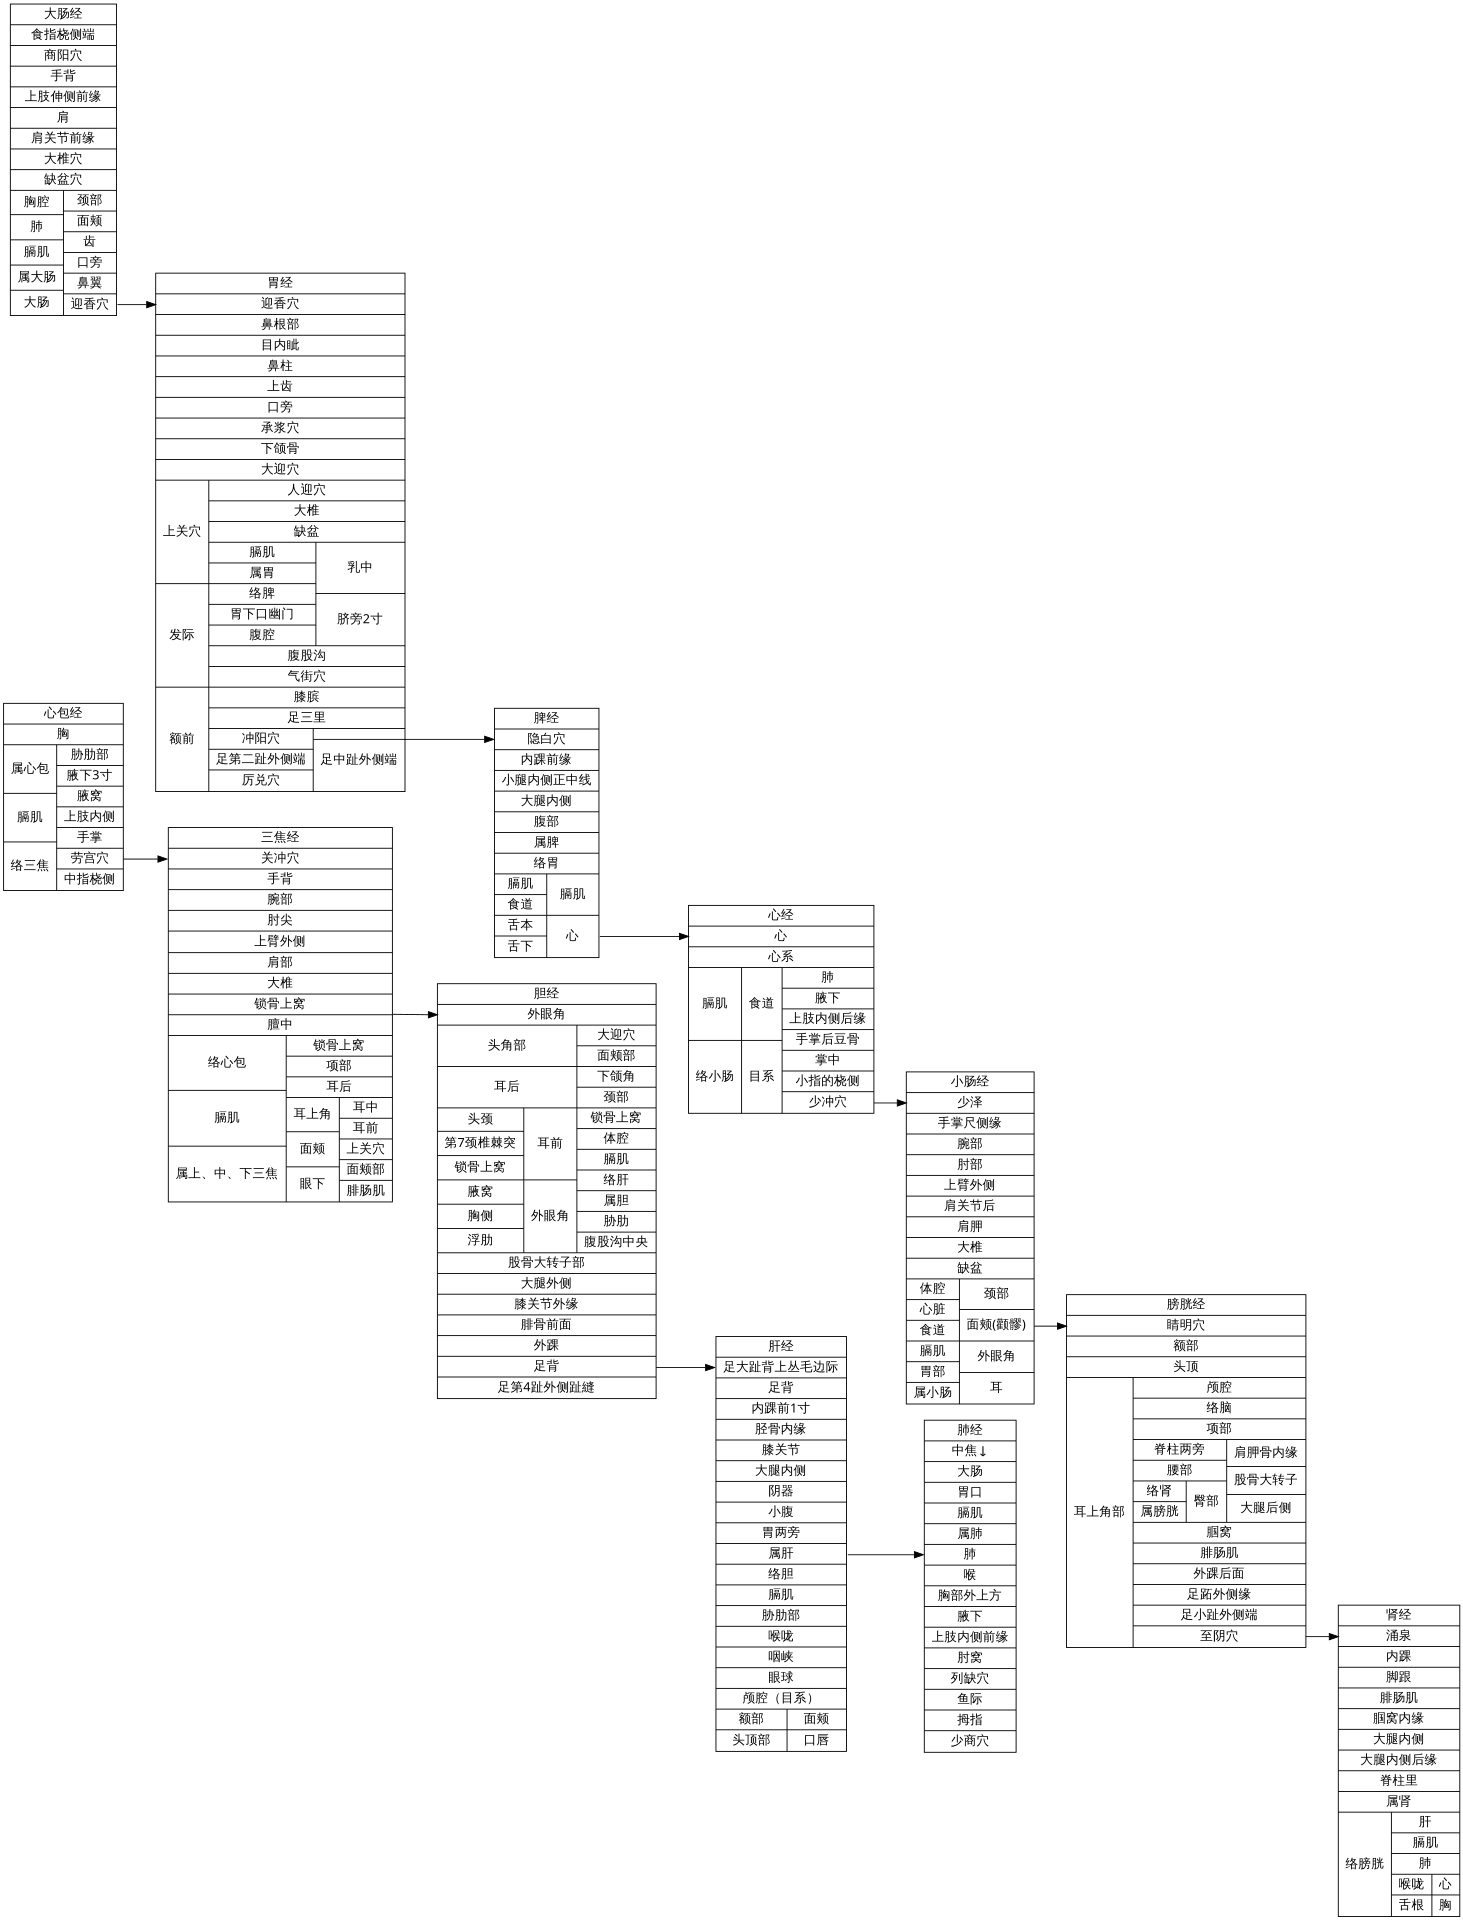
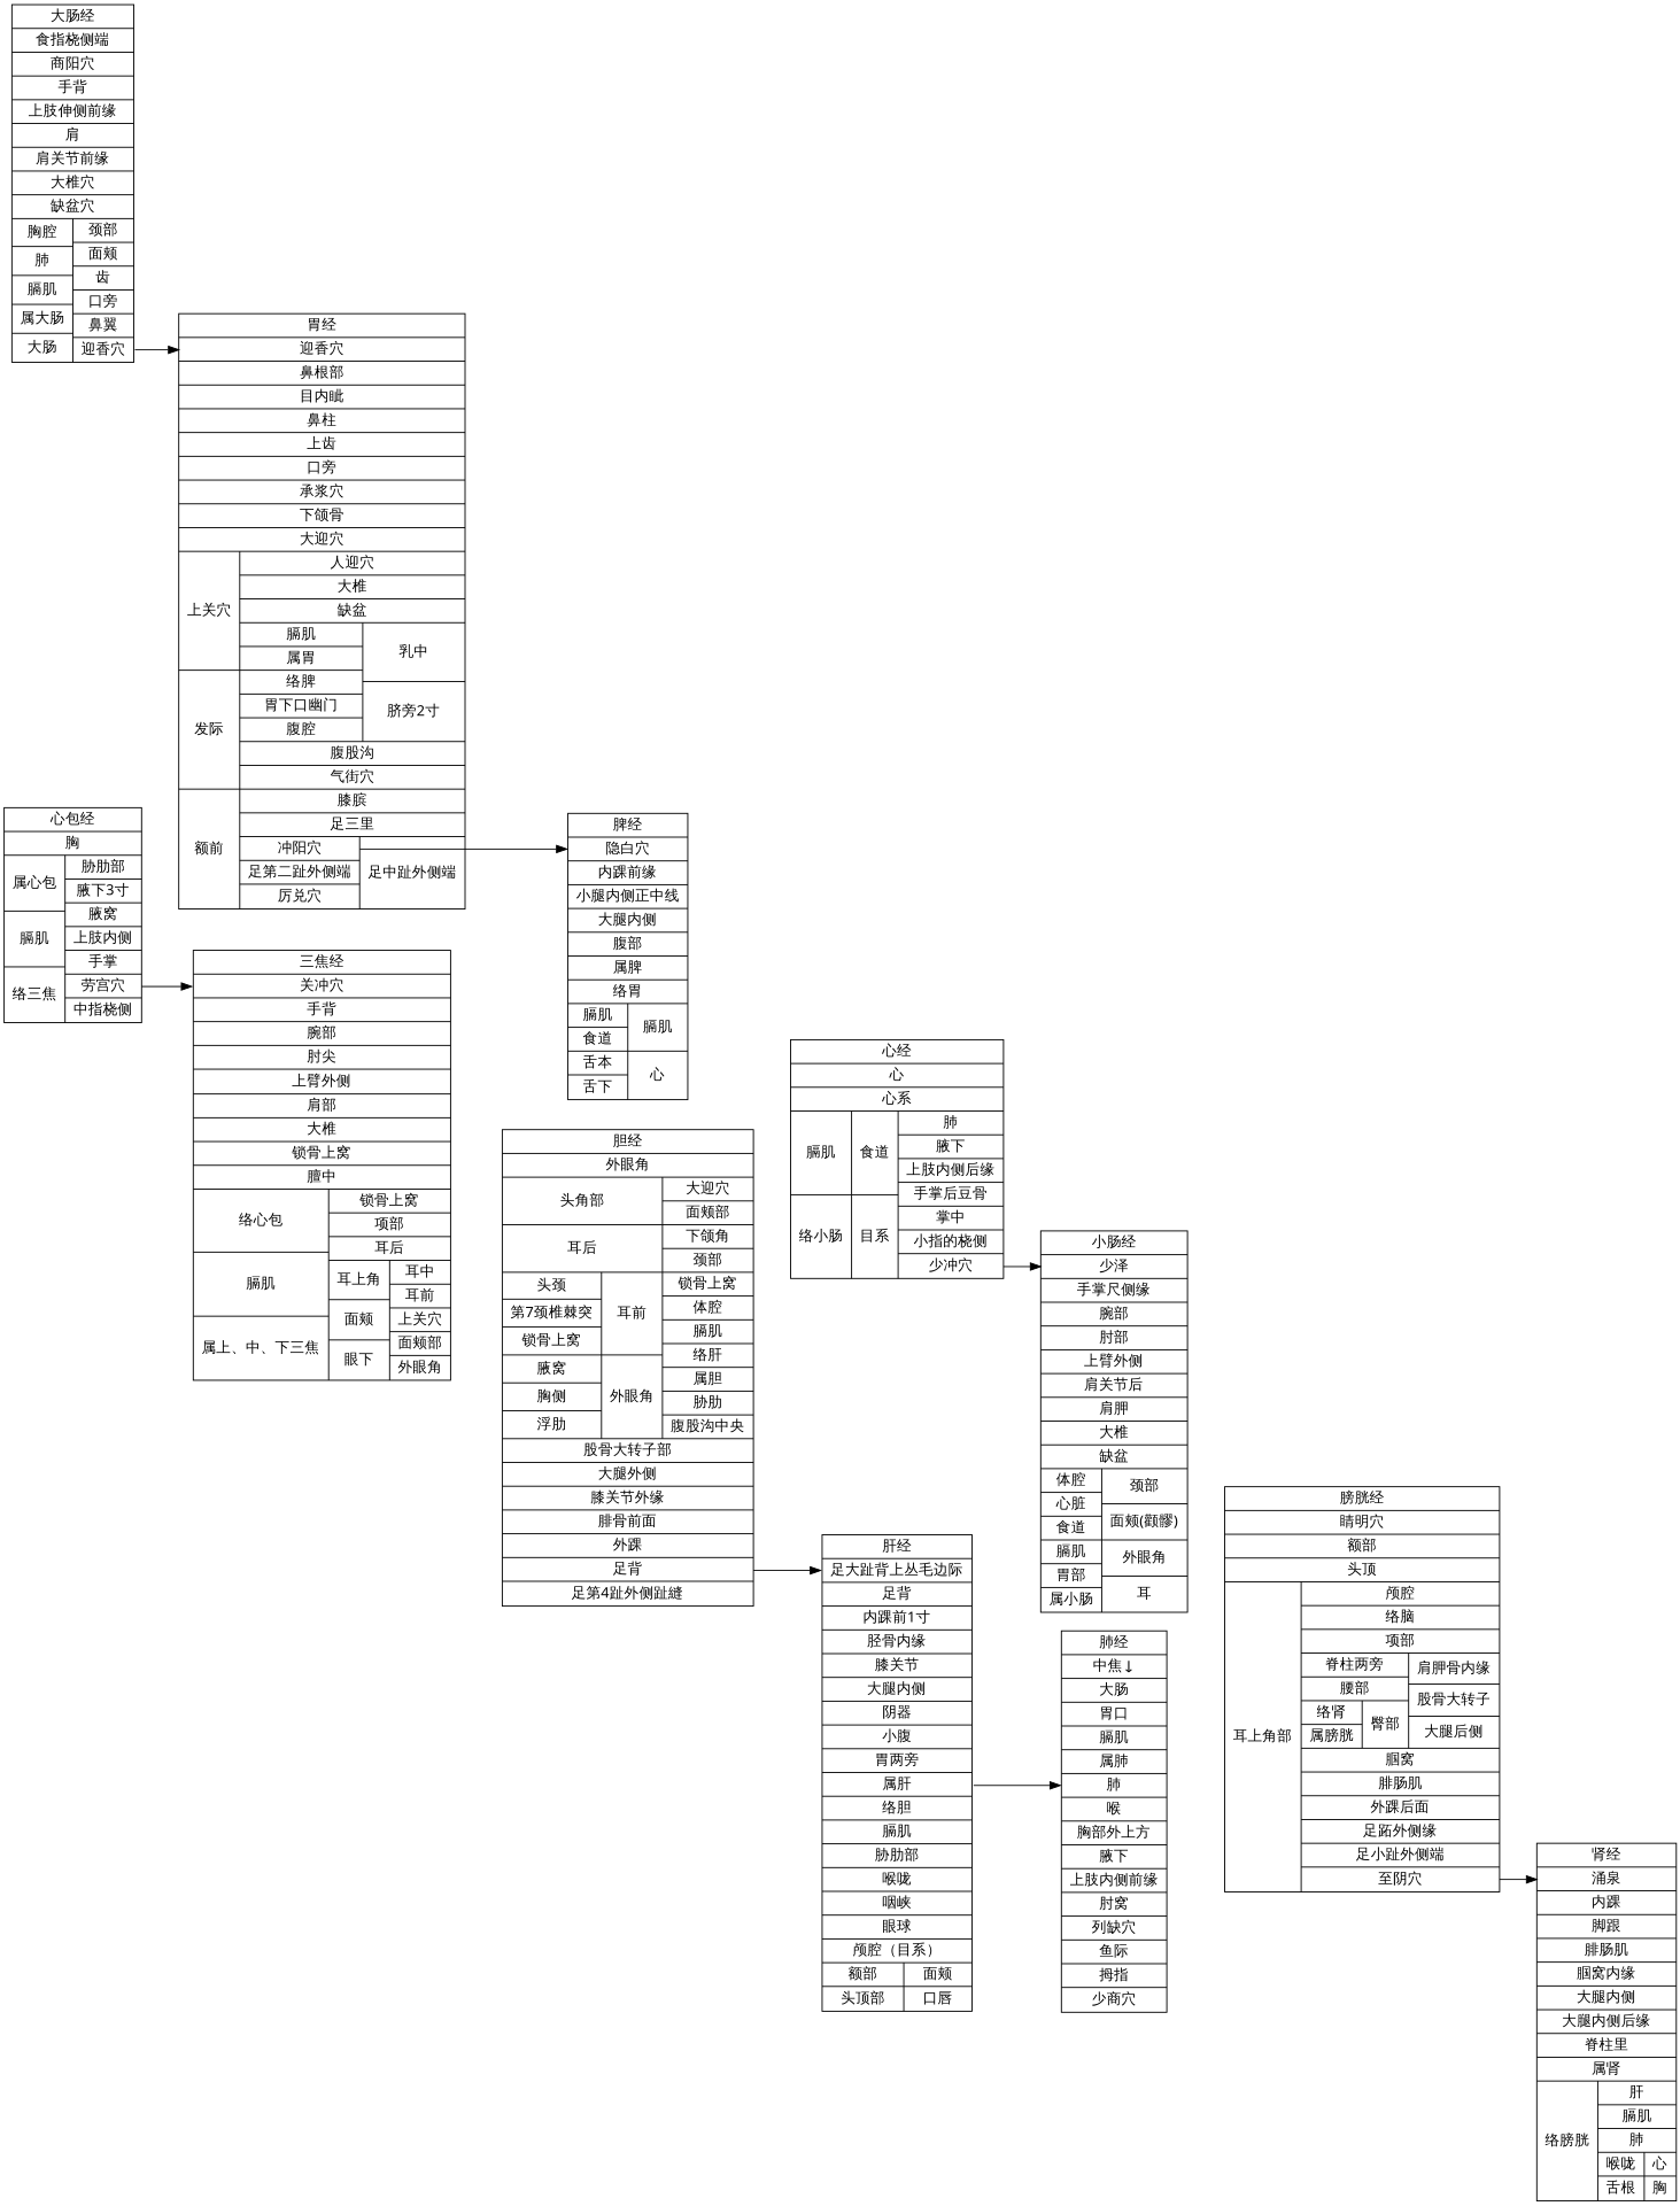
  digraph {
    fontname="Microsoft Yahei"
    rankdir=LR
    node [fontname="Microsoft Yahei" shape=record]
    edge [fontname="Microsoft Yahei" headport=in tailport=out]
    n1 [label="肺经|<start> 中焦↓| <luo>大肠|胃口|膈肌|<shu>属肺|<in>肺|喉|胸部外上方|腋下|上肢内侧前缘|肘窝|<out>列缺穴|鱼际|拇指|<end>少商穴"]
    n2 [label="大肠经|<start> 食指桡侧端|<in>商阳穴|手背|上肢伸侧前缘|肩|肩关节前缘|大椎穴|缺盆穴|{{胸腔| <luo>肺|膈肌|<shu>属大肠|<end>大肠}|{颈部|面颊|齿|口旁|鼻翼|<out>迎香穴}}"]
    n3 [label="胃经|<in> 迎香穴|鼻根部|目内眦|鼻柱|上齿|口旁|承浆穴|下颌骨|大迎穴|{{上关穴|发际|额前}|{人迎穴|大椎|缺盆|{{膈肌|<shu>属胃|络脾|胃下口幽门|腹腔}|{乳中|脐旁2寸}}|腹股沟|气街穴|膝膑|足三里|{{<out>冲阳穴|足第二趾外侧端|厉兑穴}|{足中趾外侧端}}}}"]
    n4 [label="脾经|<in> 隐白穴|内踝前缘|小腿内侧正中线|大腿内侧|腹部|属脾|络胃|{{膈肌|食道|舌本|舌下}|{膈肌|<out>心}}"]
    n5 [label="心经|<in> 心|心系|{{膈肌|络小肠}|{食道|目系}|{肺|腋下|上肢内侧后缘|手掌后豆骨|掌中|小指的桡侧|<out>少冲穴}}"]
    n6 [label="小肠经|<in> 少泽|手掌尺侧缘|腕部|肘部|上臂外侧|肩关节后|肩胛|大椎|缺盆|{{体腔|心脏|食道|膈肌|胃部|属小肠}|{颈部|<out>面颊(颧髎)|外眼角|耳}}"]
    n7 [label="膀胱经|<in> 睛明穴|额部|头顶|{{耳上角部}|{颅腔|络脑|项部|{{脊柱两旁|腰部|{{络肾|属膀胱}|{臀部}}}|{肩胛骨内缘|股骨大转子|大腿后侧}}|腘窝|腓肠肌|外踝后面|足跖外侧缘|足小趾外侧端|<out>至阴穴}}}}"]
    n8 [label="肾经|<in> 涌泉|内踝|脚跟|腓肠肌|腘窝内缘|大腿内侧|大腿内侧后缘|脊柱里|属肾|{{络膀胱}|{肝|膈肌|肺|{{喉咙|舌根}|{心|<out>胸}}}}}}"]
    n9 [label="心包经|<in> 胸|{{属心包|膈肌|络三焦}|{胁肋部|腋下3寸|腋窝|上肢内侧|手掌|<out>劳宫穴|中指桡侧}}}"]
-   n10 [label="三焦经|<in> 关冲穴|手背|腕部|肘尖|上臂外侧|肩部|大椎|锁骨上窝|膻中|{{络心包|膈肌|属上、中、下三焦}|{锁骨上窝|项部|耳后|{{耳上角|面颊|眼下}|{耳中|耳前|上关穴|面颊部|腓肠肌}}}}}"]
+   n10 [label="三焦经|<in> 关冲穴|手背|腕部|肘尖|上臂外侧|肩部|大椎|锁骨上窝|膻中|{{络心包|膈肌|属上、中、下三焦}|{锁骨上窝|项部|耳后|{{耳上角|面颊|眼下}|{耳中|耳前|上关穴|面颊部|外眼角}}}}}"]
    n11 [label="胆经|<in> 外眼角|{{头角部|耳后|{{头颈|第7颈椎棘突|锁骨上窝|腋窝|胸侧|浮肋}|{耳前|外眼角}}}|{大迎穴|面颊部|下颌角|颈部|锁骨上窝|体腔|膈肌|络肝|属胆|胁肋|腹股沟中央}}|股骨大转子部|大腿外侧|膝关节外缘|腓骨前面|外踝|<out>足背|足第4趾外侧趾縫}}"]
    n12 [label="肝经|<in> 足大趾背上丛毛边际|足背|内踝前1寸|胫骨内缘|膝关节|大腿内侧|阴器|小腹|胃两旁|<out>属肝|络胆|膈肌|胁肋部|喉咙|咽峡|眼球|颅腔（目系）|{{额部|头顶部}|{面颊|口唇}}"]
    n2 -> n3
    n3 -> n4
-   n4 -> n5
    n5 -> n6
-   n6 -> n7
    n7 -> n8
    n9 -> n10
-   n10 -> n11
    n11 -> n12
    n12 -> n1
  }
